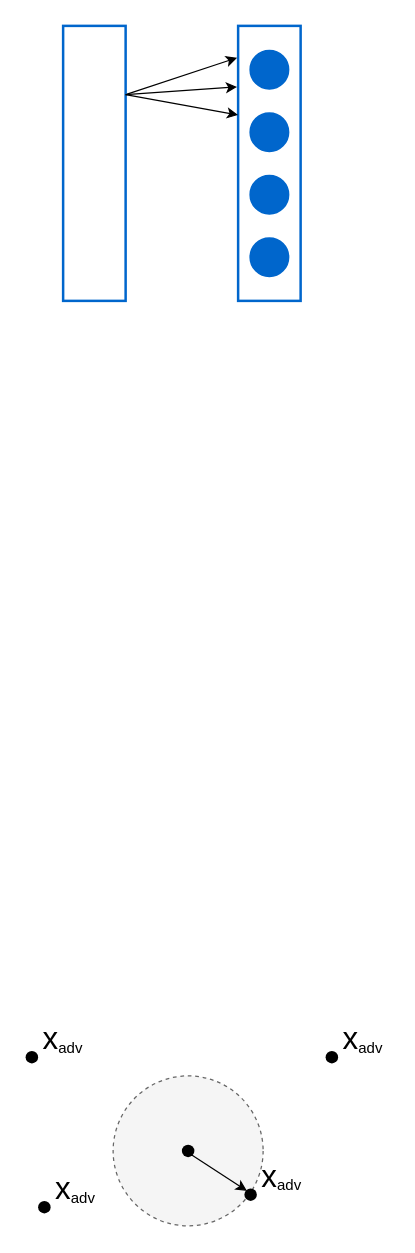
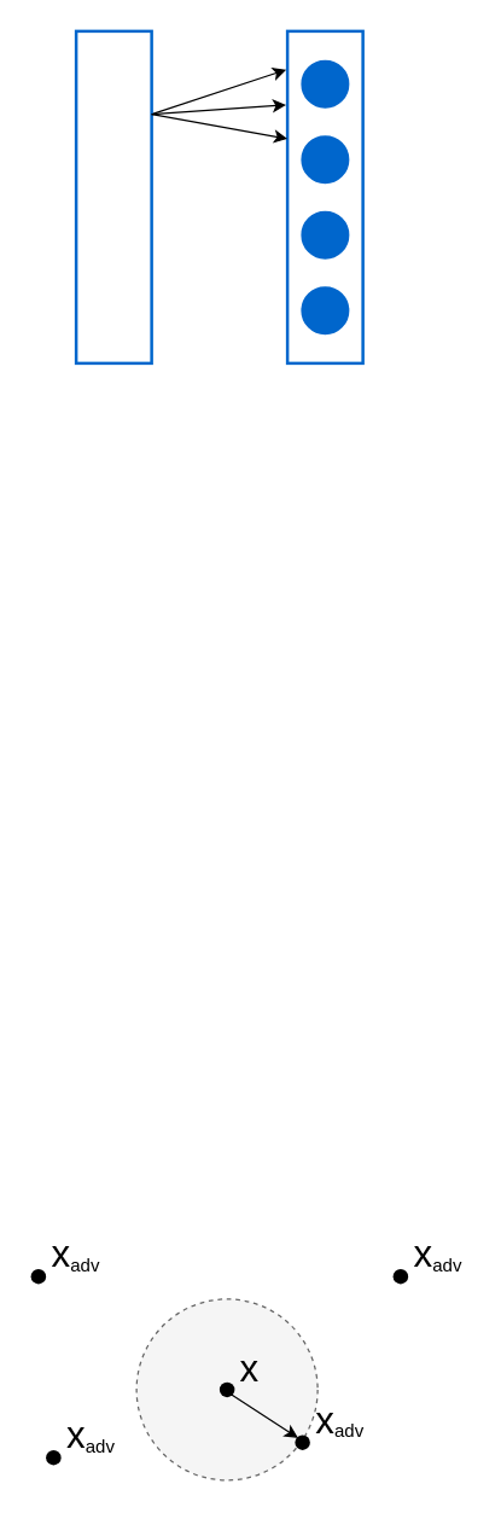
  <mxCell id="0" />
  <mxCell id="1" parent="0" />
  <mxCell id="2" value="" style="ellipse;whiteSpace=wrap;html=1;aspect=fixed;strokeWidth=1;fillColor=#f5f5f5;dashed=1;strokeColor=#666666;fontColor=#333333;" parent="1" vertex="1"><mxGeometry x="90" y="860" width="120" height="120" as="geometry" /></mxCell>
  <mxCell id="3" value="" style="group" parent="1" vertex="1" connectable="0"><mxGeometry x="145" y="895" width="40" height="30" as="geometry" /></mxCell>
  <mxCell id="4" value="" style="shape=ellipse;strokeColor=none;html=1;fillColor=#000000;" parent="3" vertex="1"><mxGeometry y="20" width="10" height="10" as="geometry" /></mxCell>
+ <mxCell id="5" value="&lt;font size=&quot;1&quot;&gt;&lt;span style=&quot;font-size: 25px&quot;&gt;x&lt;/span&gt;&lt;/font&gt;" style="text;html=1;strokeColor=none;fillColor=none;align=center;verticalAlign=middle;whiteSpace=wrap;rounded=0;strokeWidth=2;" parent="3" vertex="1"><mxGeometry width="40" height="20" as="geometry" /></mxCell>
  <mxCell id="6" value="" style="group" parent="1" vertex="1" connectable="0"><mxGeometry x="20" y="820" width="50" height="30" as="geometry" /></mxCell>
  <mxCell id="7" value="" style="group" parent="6" vertex="1" connectable="0"><mxGeometry x="10" width="40" height="30" as="geometry" /></mxCell>
  <mxCell id="8" value="&lt;font size=&quot;1&quot;&gt;&lt;span style=&quot;font-size: 25px&quot;&gt;x&lt;/span&gt;&lt;sub&gt;&lt;font style=&quot;font-size: 12px&quot;&gt;adv&lt;/font&gt;&lt;/sub&gt;&lt;/font&gt;" style="text;html=1;strokeColor=none;fillColor=none;align=center;verticalAlign=middle;whiteSpace=wrap;rounded=0;strokeWidth=2;" parent="7" vertex="1"><mxGeometry width="40" height="20" as="geometry" /></mxCell>
  <mxCell id="9" value="" style="shape=ellipse;strokeColor=none;html=1;fillColor=#000000;" parent="6" vertex="1"><mxGeometry y="20" width="10" height="10" as="geometry" /></mxCell>
  <mxCell id="10" value="" style="group" parent="1" vertex="1" connectable="0"><mxGeometry x="195" y="930" width="50" height="30" as="geometry" /></mxCell>
  <mxCell id="11" value="" style="group" parent="10" vertex="1" connectable="0"><mxGeometry x="10" width="40" height="30" as="geometry" /></mxCell>
  <mxCell id="12" value="&lt;font size=&quot;1&quot;&gt;&lt;span style=&quot;font-size: 25px&quot;&gt;x&lt;/span&gt;&lt;sub&gt;&lt;font style=&quot;font-size: 12px&quot;&gt;adv&lt;/font&gt;&lt;/sub&gt;&lt;/font&gt;" style="text;html=1;strokeColor=none;fillColor=none;align=center;verticalAlign=middle;whiteSpace=wrap;rounded=0;strokeWidth=2;" parent="11" vertex="1"><mxGeometry width="40" height="20" as="geometry" /></mxCell>
  <mxCell id="13" value="" style="shape=ellipse;strokeColor=none;html=1;fillColor=#000000;" parent="10" vertex="1"><mxGeometry y="20" width="10" height="10" as="geometry" /></mxCell>
  <mxCell id="14" value="" style="group" parent="1" vertex="1" connectable="0"><mxGeometry x="260" y="820" width="50" height="30" as="geometry" /></mxCell>
  <mxCell id="15" value="" style="group" parent="14" vertex="1" connectable="0"><mxGeometry x="10" width="40" height="30" as="geometry" /></mxCell>
  <mxCell id="16" value="&lt;font size=&quot;1&quot;&gt;&lt;span style=&quot;font-size: 25px&quot;&gt;x&lt;/span&gt;&lt;sub&gt;&lt;font style=&quot;font-size: 12px&quot;&gt;adv&lt;/font&gt;&lt;/sub&gt;&lt;/font&gt;" style="text;html=1;strokeColor=none;fillColor=none;align=center;verticalAlign=middle;whiteSpace=wrap;rounded=0;strokeWidth=2;" parent="15" vertex="1"><mxGeometry width="40" height="20" as="geometry" /></mxCell>
  <mxCell id="17" value="" style="shape=ellipse;strokeColor=none;html=1;fillColor=#000000;" parent="14" vertex="1"><mxGeometry y="20" width="10" height="10" as="geometry" /></mxCell>
  <mxCell id="18" value="" style="group" parent="1" vertex="1" connectable="0"><mxGeometry x="30" y="940" width="50" height="30" as="geometry" /></mxCell>
  <mxCell id="19" value="" style="group" parent="18" vertex="1" connectable="0"><mxGeometry x="10" width="40" height="30" as="geometry" /></mxCell>
  <mxCell id="20" value="&lt;font size=&quot;1&quot;&gt;&lt;span style=&quot;font-size: 25px&quot;&gt;x&lt;/span&gt;&lt;sub&gt;&lt;font style=&quot;font-size: 12px&quot;&gt;adv&lt;/font&gt;&lt;/sub&gt;&lt;/font&gt;" style="text;html=1;strokeColor=none;fillColor=none;align=center;verticalAlign=middle;whiteSpace=wrap;rounded=0;strokeWidth=2;" parent="19" vertex="1"><mxGeometry width="40" height="20" as="geometry" /></mxCell>
  <mxCell id="21" value="" style="shape=ellipse;strokeColor=none;html=1;fillColor=#000000;" parent="18" vertex="1"><mxGeometry y="20" width="10" height="10" as="geometry" /></mxCell>
  <mxCell id="22" style="edgeStyle=none;rounded=0;orthogonalLoop=1;jettySize=auto;html=1;exitX=0.793;exitY=0.837;exitDx=0;exitDy=0;exitPerimeter=0;" parent="1" source="4" edge="1"><mxGeometry relative="1" as="geometry"><mxPoint x="197" y="952" as="targetPoint" /></mxGeometry></mxCell>
  <mxCell id="23" value="" style="rounded=0;whiteSpace=wrap;html=1;strokeWidth=2;strokeColor=#0066CC;fillColor=none;" parent="1" vertex="1"><mxGeometry x="190" y="20" width="50" height="220" as="geometry" /></mxCell>
  <mxCell id="24" value="" style="ellipse;whiteSpace=wrap;html=1;aspect=fixed;strokeWidth=2;strokeColor=#0066CC;fillColor=#0066CC;" parent="1" vertex="1"><mxGeometry x="200" y="40" width="30" height="30" as="geometry" /></mxCell>
  <mxCell id="25" value="" style="ellipse;whiteSpace=wrap;html=1;aspect=fixed;strokeWidth=2;strokeColor=#0066CC;fillColor=#0066CC;" parent="1" vertex="1"><mxGeometry x="200" y="90" width="30" height="30" as="geometry" /></mxCell>
  <mxCell id="26" value="" style="ellipse;whiteSpace=wrap;html=1;aspect=fixed;strokeWidth=2;strokeColor=#0066CC;fillColor=#0066CC;" parent="1" vertex="1"><mxGeometry x="200" y="140" width="30" height="30" as="geometry" /></mxCell>
  <mxCell id="27" value="" style="ellipse;whiteSpace=wrap;html=1;aspect=fixed;strokeWidth=2;strokeColor=#0066CC;fillColor=#0066CC;" parent="1" vertex="1"><mxGeometry x="200" y="190" width="30" height="30" as="geometry" /></mxCell>
  <mxCell id="28" style="edgeStyle=none;rounded=0;orthogonalLoop=1;jettySize=auto;html=1;exitX=1;exitY=0.25;exitDx=0;exitDy=0;entryX=-0.017;entryY=0.116;entryDx=0;entryDy=0;entryPerimeter=0;" parent="1" source="29" target="23" edge="1"><mxGeometry relative="1" as="geometry" /></mxCell>
  <mxCell id="29" value="" style="rounded=0;whiteSpace=wrap;html=1;strokeWidth=2;strokeColor=#0066CC;fillColor=none;" parent="1" vertex="1"><mxGeometry x="50" y="20" width="50" height="220" as="geometry" /></mxCell>
  <mxCell id="30" style="edgeStyle=none;rounded=0;orthogonalLoop=1;jettySize=auto;html=1;exitX=1;exitY=0.25;exitDx=0;exitDy=0;entryX=-0.017;entryY=0.222;entryDx=0;entryDy=0;entryPerimeter=0;" parent="1" source="29" target="23" edge="1"><mxGeometry relative="1" as="geometry"><mxPoint x="110" y="85" as="sourcePoint" /><mxPoint x="199.15" y="55.52" as="targetPoint" /></mxGeometry></mxCell>
  <mxCell id="31" style="edgeStyle=none;rounded=0;orthogonalLoop=1;jettySize=auto;html=1;exitX=1;exitY=0.25;exitDx=0;exitDy=0;entryX=0;entryY=0.324;entryDx=0;entryDy=0;entryPerimeter=0;" parent="1" source="29" target="23" edge="1"><mxGeometry relative="1" as="geometry"><mxPoint x="110" y="85" as="sourcePoint" /><mxPoint x="199.15" y="78.84" as="targetPoint" /></mxGeometry></mxCell>
